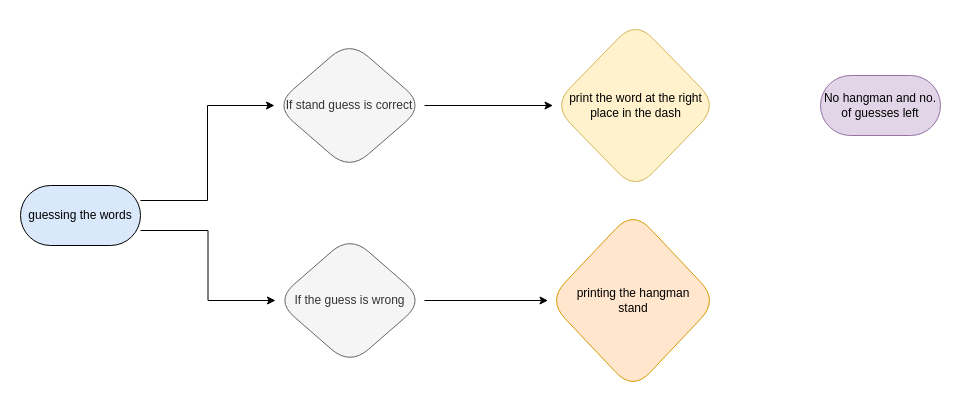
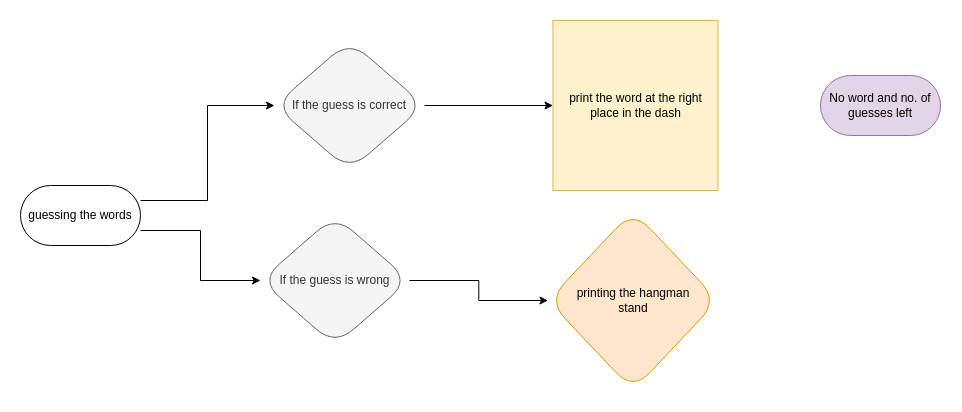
  <mxCell id="0" />
  <mxCell id="1" parent="0" />
  <mxCell id="2" style="edgeStyle=orthogonalEdgeStyle;rounded=0;orthogonalLoop=1;jettySize=auto;html=1;exitX=1;exitY=0.25;exitDx=0;exitDy=0;entryX=0;entryY=0.5;entryDx=0;entryDy=0;" edge="1" parent="1" source="4" target="6"><mxGeometry relative="1" as="geometry" /></mxCell>
  <mxCell id="3" style="edgeStyle=orthogonalEdgeStyle;rounded=0;orthogonalLoop=1;jettySize=auto;html=1;exitX=1;exitY=0.75;exitDx=0;exitDy=0;entryX=0;entryY=0.5;entryDx=0;entryDy=0;" edge="1" parent="1" source="4" target="9"><mxGeometry relative="1" as="geometry" /></mxCell>
- <mxCell id="4" value="guessing the words" style="rounded=1;whiteSpace=wrap;html=1;arcSize=50;fillColor=#dae8fc;" vertex="1" parent="1"><mxGeometry x="20" y="185" width="120" height="60" as="geometry" /></mxCell>
+ <mxCell id="4" value="guessing the words" style="rounded=1;whiteSpace=wrap;html=1;arcSize=50;" vertex="1" parent="1"><mxGeometry x="20" y="185" width="120" height="60" as="geometry" /></mxCell>
  <mxCell id="5" value="" style="edgeStyle=orthogonalEdgeStyle;rounded=0;orthogonalLoop=1;jettySize=auto;html=1;" edge="1" parent="1" source="6" target="7"><mxGeometry relative="1" as="geometry" /></mxCell>
- <mxCell id="6" value="If stand guess is correct" style="rhombus;whiteSpace=wrap;html=1;rounded=1;fillColor=#f5f5f5;fontColor=#333333;strokeColor=#666666;arcSize=50;" vertex="1" parent="1"><mxGeometry x="274" y="40" width="150" height="130" as="geometry" /></mxCell>
- <mxCell id="7" value="print the word at the right place in the dash" style="rhombus;whiteSpace=wrap;html=1;rounded=1;fillColor=#fff2cc;strokeColor=#d6b656;arcSize=50;" vertex="1" parent="1"><mxGeometry x="552.5" y="20" width="165" height="170" as="geometry" /></mxCell>
+ <mxCell id="6" value="If the guess is correct" style="rhombus;whiteSpace=wrap;html=1;rounded=1;fillColor=#f5f5f5;fontColor=#333333;strokeColor=#666666;arcSize=50;" vertex="1" parent="1"><mxGeometry x="274" y="40" width="150" height="130" as="geometry" /></mxCell>
+ <mxCell id="7" value="print the word at the right place in the dash" style="whiteSpace=wrap;html=1;fillColor=#fff2cc;strokeColor=#d6b656;arcSize=50;rounded=0;" vertex="1" parent="1"><mxGeometry x="552.5" y="20" width="165" height="170" as="geometry" /></mxCell>
  <mxCell id="8" value="" style="edgeStyle=orthogonalEdgeStyle;rounded=0;orthogonalLoop=1;jettySize=auto;html=1;" edge="1" parent="1" source="9" target="10"><mxGeometry relative="1" as="geometry" /></mxCell>
- <mxCell id="9" value="If the guess is wrong" style="rhombus;whiteSpace=wrap;html=1;rounded=1;fillColor=#f5f5f5;fontColor=#333333;strokeColor=#666666;arcSize=50;" vertex="1" parent="1"><mxGeometry x="275" y="235" width="149" height="130" as="geometry" /></mxCell>
+ <mxCell id="9" value="If the guess is wrong" style="rhombus;whiteSpace=wrap;html=1;rounded=1;fillColor=#f5f5f5;fontColor=#333333;strokeColor=#666666;arcSize=50;" vertex="1" parent="1"><mxGeometry x="260" y="215" width="149" height="130" as="geometry" /></mxCell>
  <mxCell id="10" value="printing the hangman&lt;div&gt;stand&lt;/div&gt;" style="rhombus;whiteSpace=wrap;html=1;rounded=1;fillColor=#ffe6cc;strokeColor=#d79b00;arcSize=50;" vertex="1" parent="1"><mxGeometry x="547.5" y="210" width="170" height="180" as="geometry" /></mxCell>
- <mxCell id="11" value="&lt;div style=&quot;&quot;&gt;&lt;span style=&quot;background-color: initial;&quot;&gt;No hangman and no. of guesses left&lt;/span&gt;&lt;br&gt;&lt;/div&gt;" style="whiteSpace=wrap;html=1;rounded=1;align=center;fillColor=#e1d5e7;strokeColor=#9673a6;arcSize=50;" vertex="1" parent="1"><mxGeometry x="820" y="75" width="120" height="60" as="geometry" /></mxCell>
+ <mxCell id="11" value="&lt;div style=&quot;&quot;&gt;&lt;span style=&quot;background-color: initial;&quot;&gt;No word and no. of guesses left&lt;/span&gt;&lt;br&gt;&lt;/div&gt;" style="whiteSpace=wrap;html=1;rounded=1;align=center;fillColor=#e1d5e7;strokeColor=#9673a6;arcSize=50;" vertex="1" parent="1"><mxGeometry x="820" y="75" width="120" height="60" as="geometry" /></mxCell>
